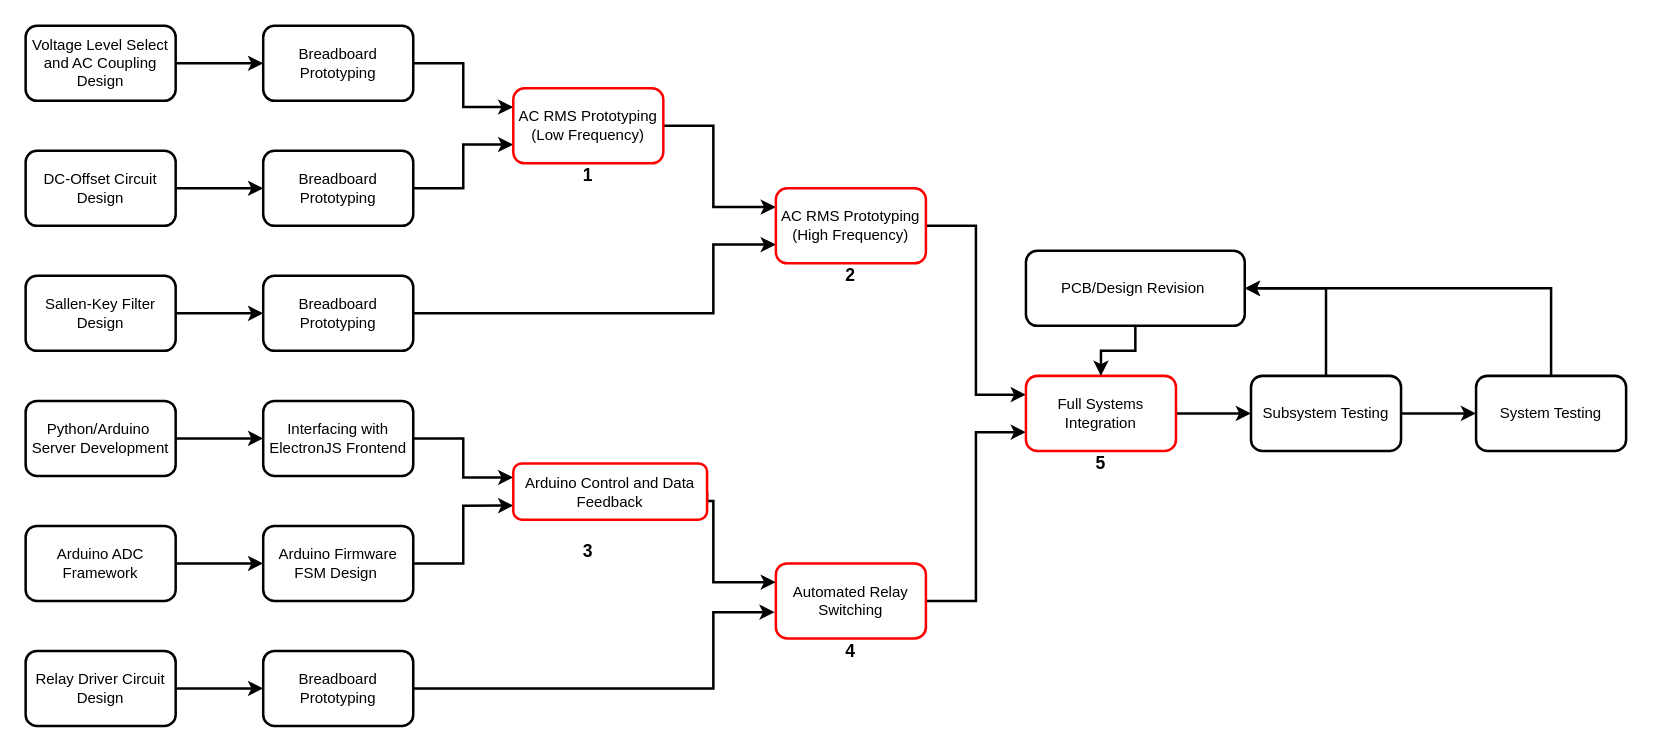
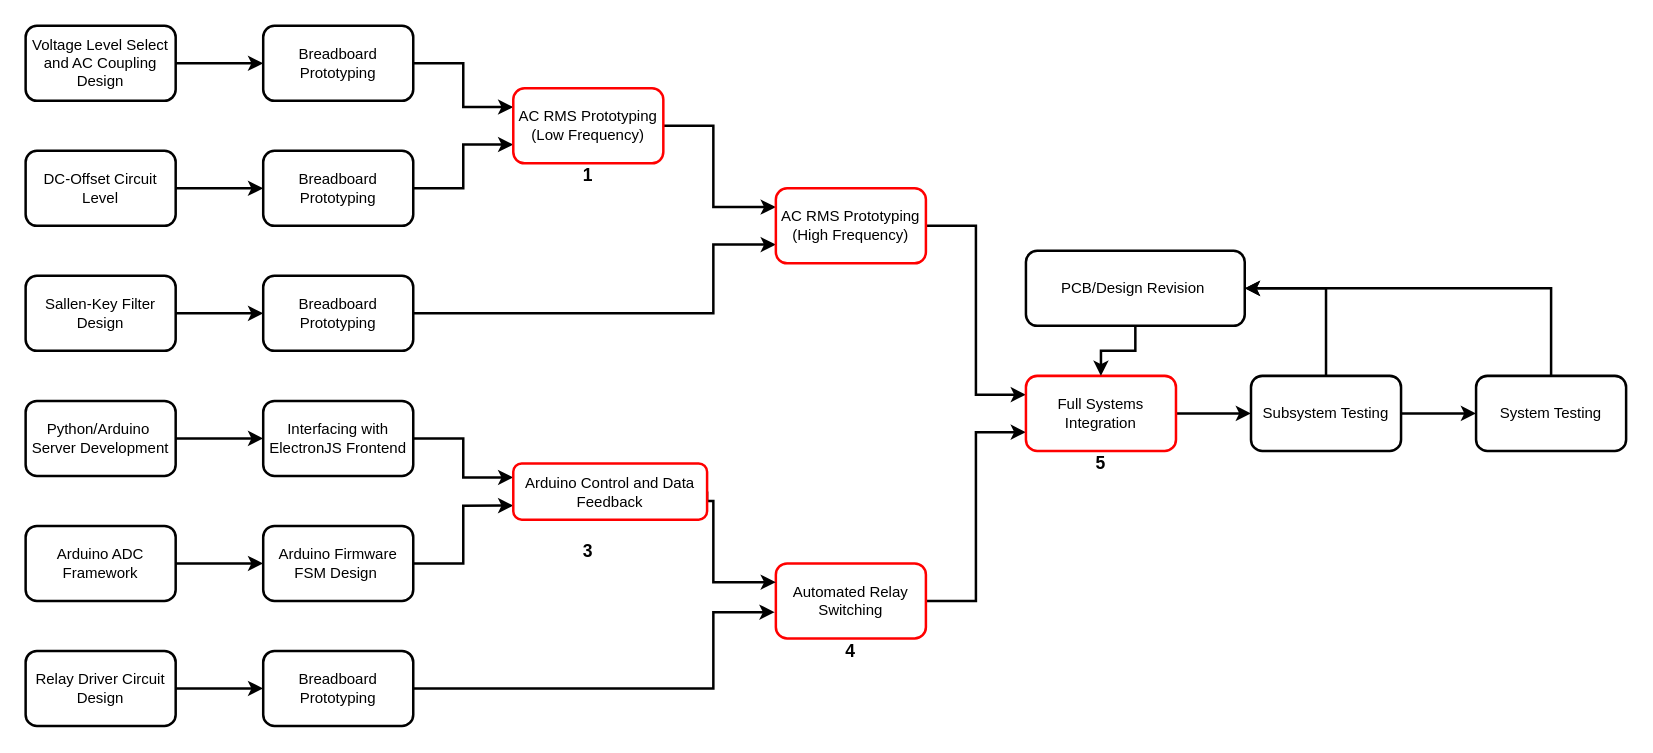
  <mxCell id="0" />
  <mxCell id="1" parent="0" />
  <mxCell id="2" style="edgeStyle=orthogonalEdgeStyle;rounded=0;orthogonalLoop=1;jettySize=auto;html=1;exitX=1;exitY=0.5;exitDx=0;exitDy=0;entryX=0;entryY=0.5;entryDx=0;entryDy=0;strokeWidth=2;" parent="1" source="3" target="11" edge="1"><mxGeometry relative="1" as="geometry" /></mxCell>
  <mxCell id="3" value="Python/Arduino&amp;nbsp; Server Development" style="rounded=1;whiteSpace=wrap;html=1;strokeWidth=2;" parent="1" vertex="1"><mxGeometry x="20" y="320" width="120" height="60" as="geometry" /></mxCell>
  <mxCell id="4" style="edgeStyle=orthogonalEdgeStyle;rounded=0;orthogonalLoop=1;jettySize=auto;html=1;exitX=1;exitY=0.5;exitDx=0;exitDy=0;entryX=0;entryY=0.5;entryDx=0;entryDy=0;strokeWidth=2;" parent="1" source="5" target="17" edge="1"><mxGeometry relative="1" as="geometry" /></mxCell>
  <mxCell id="5" value="Arduino ADC Framework" style="rounded=1;whiteSpace=wrap;html=1;strokeWidth=2;" parent="1" vertex="1"><mxGeometry x="20" y="420" width="120" height="60" as="geometry" /></mxCell>
  <mxCell id="6" style="edgeStyle=orthogonalEdgeStyle;rounded=0;orthogonalLoop=1;jettySize=auto;html=1;exitX=1;exitY=0.5;exitDx=0;exitDy=0;strokeWidth=2;" parent="1" source="7" target="9" edge="1"><mxGeometry relative="1" as="geometry" /></mxCell>
  <mxCell id="7" value="Sallen-Key Filter Design" style="rounded=1;whiteSpace=wrap;html=1;strokeWidth=2;" parent="1" vertex="1"><mxGeometry x="20" y="220" width="120" height="60" as="geometry" /></mxCell>
  <mxCell id="8" style="edgeStyle=orthogonalEdgeStyle;rounded=0;orthogonalLoop=1;jettySize=auto;html=1;exitX=1;exitY=0.5;exitDx=0;exitDy=0;entryX=0;entryY=0.75;entryDx=0;entryDy=0;strokeWidth=2;" parent="1" source="9" target="35" edge="1"><mxGeometry relative="1" as="geometry"><Array as="points"><mxPoint x="570" y="250" /><mxPoint x="570" y="195" /></Array></mxGeometry></mxCell>
  <mxCell id="9" value="Breadboard Prototyping" style="rounded=1;whiteSpace=wrap;html=1;strokeWidth=2;" parent="1" vertex="1"><mxGeometry x="210" y="220" width="120" height="60" as="geometry" /></mxCell>
  <mxCell id="10" style="edgeStyle=orthogonalEdgeStyle;rounded=0;orthogonalLoop=1;jettySize=auto;html=1;exitX=1;exitY=0.5;exitDx=0;exitDy=0;entryX=0;entryY=0.25;entryDx=0;entryDy=0;strokeWidth=2;" parent="1" source="11" target="33" edge="1"><mxGeometry relative="1" as="geometry" /></mxCell>
  <mxCell id="11" value="Interfacing with ElectronJS Frontend" style="rounded=1;whiteSpace=wrap;html=1;strokeWidth=2;" parent="1" vertex="1"><mxGeometry x="210" y="320" width="120" height="60" as="geometry" /></mxCell>
  <mxCell id="12" style="edgeStyle=orthogonalEdgeStyle;rounded=0;orthogonalLoop=1;jettySize=auto;html=1;exitX=1;exitY=0.5;exitDx=0;exitDy=0;strokeWidth=2;" parent="1" source="13" target="25" edge="1"><mxGeometry relative="1" as="geometry" /></mxCell>
- <mxCell id="13" value="DC-Offset Circuit Design" style="rounded=1;whiteSpace=wrap;html=1;strokeWidth=2;" parent="1" vertex="1"><mxGeometry x="20" y="120" width="120" height="60" as="geometry" /></mxCell>
+ <mxCell id="13" value="DC-Offset Circuit Level" style="rounded=1;whiteSpace=wrap;html=1;strokeWidth=2;" parent="1" vertex="1"><mxGeometry x="20" y="120" width="120" height="60" as="geometry" /></mxCell>
  <mxCell id="14" style="edgeStyle=orthogonalEdgeStyle;rounded=0;orthogonalLoop=1;jettySize=auto;html=1;exitX=1;exitY=0.5;exitDx=0;exitDy=0;entryX=0;entryY=0.5;entryDx=0;entryDy=0;strokeWidth=2;" parent="1" source="15" target="21" edge="1"><mxGeometry relative="1" as="geometry" /></mxCell>
  <mxCell id="15" value="Relay Driver Circuit Design" style="rounded=1;whiteSpace=wrap;html=1;strokeWidth=2;" parent="1" vertex="1"><mxGeometry x="20" y="520" width="120" height="60" as="geometry" /></mxCell>
  <mxCell id="16" style="edgeStyle=orthogonalEdgeStyle;rounded=0;orthogonalLoop=1;jettySize=auto;html=1;exitX=1;exitY=0.5;exitDx=0;exitDy=0;entryX=0;entryY=0.75;entryDx=0;entryDy=0;strokeWidth=2;" parent="1" source="17" target="33" edge="1"><mxGeometry relative="1" as="geometry" /></mxCell>
  <mxCell id="17" value="Arduino Firmware FSM Design&amp;nbsp;" style="rounded=1;whiteSpace=wrap;html=1;strokeWidth=2;" parent="1" vertex="1"><mxGeometry x="210" y="420" width="120" height="60" as="geometry" /></mxCell>
  <mxCell id="18" style="edgeStyle=orthogonalEdgeStyle;rounded=0;orthogonalLoop=1;jettySize=auto;html=1;exitX=1;exitY=0.5;exitDx=0;exitDy=0;entryX=0;entryY=0.75;entryDx=0;entryDy=0;strokeWidth=2;" parent="1" source="19" target="37" edge="1"><mxGeometry relative="1" as="geometry" /></mxCell>
  <mxCell id="19" value="Automated Relay Switching" style="rounded=1;whiteSpace=wrap;html=1;strokeWidth=2;strokeColor=#FF0000;" parent="1" vertex="1"><mxGeometry x="620" y="450" width="120" height="60" as="geometry" /></mxCell>
  <mxCell id="20" style="edgeStyle=orthogonalEdgeStyle;rounded=0;orthogonalLoop=1;jettySize=auto;html=1;exitX=1;exitY=0.5;exitDx=0;exitDy=0;entryX=-0.008;entryY=0.65;entryDx=0;entryDy=0;entryPerimeter=0;strokeWidth=2;" parent="1" source="21" target="19" edge="1"><mxGeometry relative="1" as="geometry"><Array as="points"><mxPoint x="570" y="550" /><mxPoint x="570" y="489" /></Array></mxGeometry></mxCell>
  <mxCell id="21" value="Breadboard Prototyping" style="rounded=1;whiteSpace=wrap;html=1;strokeWidth=2;" parent="1" vertex="1"><mxGeometry x="210" y="520" width="120" height="60" as="geometry" /></mxCell>
  <mxCell id="22" style="edgeStyle=orthogonalEdgeStyle;rounded=0;orthogonalLoop=1;jettySize=auto;html=1;exitX=0.5;exitY=0;exitDx=0;exitDy=0;entryX=1;entryY=0.5;entryDx=0;entryDy=0;strokeWidth=2;" edge="1" parent="1" source="23" target="42"><mxGeometry relative="1" as="geometry" /></mxCell>
  <mxCell id="23" value="System Testing" style="rounded=1;whiteSpace=wrap;html=1;strokeWidth=2;" parent="1" vertex="1"><mxGeometry x="1180" y="300" width="120" height="60" as="geometry" /></mxCell>
  <mxCell id="24" style="edgeStyle=orthogonalEdgeStyle;rounded=0;orthogonalLoop=1;jettySize=auto;html=1;exitX=1;exitY=0.5;exitDx=0;exitDy=0;entryX=0;entryY=0.75;entryDx=0;entryDy=0;strokeWidth=2;" parent="1" source="25" target="31" edge="1"><mxGeometry relative="1" as="geometry" /></mxCell>
  <mxCell id="25" value="Breadboard Prototyping" style="rounded=1;whiteSpace=wrap;html=1;strokeWidth=2;" parent="1" vertex="1"><mxGeometry x="210" y="120" width="120" height="60" as="geometry" /></mxCell>
  <mxCell id="26" style="edgeStyle=orthogonalEdgeStyle;rounded=0;orthogonalLoop=1;jettySize=auto;html=1;exitX=1;exitY=0.5;exitDx=0;exitDy=0;entryX=0;entryY=0.5;entryDx=0;entryDy=0;strokeWidth=2;" parent="1" source="27" target="29" edge="1"><mxGeometry relative="1" as="geometry" /></mxCell>
  <mxCell id="27" value="Voltage Level Select and AC Coupling Design" style="rounded=1;whiteSpace=wrap;html=1;strokeWidth=2;" parent="1" vertex="1"><mxGeometry x="20" y="20" width="120" height="60" as="geometry" /></mxCell>
  <mxCell id="28" style="edgeStyle=orthogonalEdgeStyle;rounded=0;orthogonalLoop=1;jettySize=auto;html=1;exitX=1;exitY=0.5;exitDx=0;exitDy=0;entryX=0;entryY=0.25;entryDx=0;entryDy=0;strokeWidth=2;" parent="1" source="29" target="31" edge="1"><mxGeometry relative="1" as="geometry" /></mxCell>
  <mxCell id="29" value="Breadboard Prototyping" style="rounded=1;whiteSpace=wrap;html=1;strokeWidth=2;" parent="1" vertex="1"><mxGeometry x="210" y="20" width="120" height="60" as="geometry" /></mxCell>
  <mxCell id="30" style="edgeStyle=orthogonalEdgeStyle;rounded=0;orthogonalLoop=1;jettySize=auto;html=1;exitX=1;exitY=0.5;exitDx=0;exitDy=0;entryX=0;entryY=0.25;entryDx=0;entryDy=0;strokeWidth=2;" parent="1" source="31" target="35" edge="1"><mxGeometry relative="1" as="geometry"><Array as="points"><mxPoint x="570" y="100" /><mxPoint x="570" y="165" /></Array></mxGeometry></mxCell>
  <mxCell id="31" value="AC RMS Prototyping&lt;br&gt;(Low Frequency)" style="rounded=1;whiteSpace=wrap;html=1;strokeWidth=2;strokeColor=#FF0000;" parent="1" vertex="1"><mxGeometry x="410" y="70" width="120" height="60" as="geometry" /></mxCell>
  <mxCell id="32" style="edgeStyle=orthogonalEdgeStyle;rounded=0;orthogonalLoop=1;jettySize=auto;html=1;exitX=1;exitY=0.5;exitDx=0;exitDy=0;entryX=0;entryY=0.25;entryDx=0;entryDy=0;strokeWidth=2;" parent="1" source="33" target="19" edge="1"><mxGeometry relative="1" as="geometry"><Array as="points"><mxPoint x="570" y="400" /><mxPoint x="570" y="465" /></Array></mxGeometry></mxCell>
  <mxCell id="33" value="Arduino Control and Data Feedback" style="rounded=1;whiteSpace=wrap;html=1;strokeWidth=2;strokeColor=#FF0000;" parent="1" vertex="1"><mxGeometry x="410" y="370" width="155" height="45" as="geometry" /></mxCell>
  <mxCell id="34" style="edgeStyle=orthogonalEdgeStyle;rounded=0;orthogonalLoop=1;jettySize=auto;html=1;exitX=1;exitY=0.5;exitDx=0;exitDy=0;entryX=0;entryY=0.25;entryDx=0;entryDy=0;strokeWidth=2;" parent="1" source="35" target="37" edge="1"><mxGeometry relative="1" as="geometry"><Array as="points"><mxPoint x="780" y="180" /><mxPoint x="780" y="315" /></Array></mxGeometry></mxCell>
  <mxCell id="35" value="AC RMS Prototyping&lt;br&gt;(High Frequency)" style="rounded=1;whiteSpace=wrap;html=1;strokeWidth=2;strokeColor=#FF0000;" parent="1" vertex="1"><mxGeometry x="620" y="150" width="120" height="60" as="geometry" /></mxCell>
  <mxCell id="36" style="edgeStyle=orthogonalEdgeStyle;rounded=0;orthogonalLoop=1;jettySize=auto;html=1;exitX=1;exitY=0.5;exitDx=0;exitDy=0;entryX=0;entryY=0.5;entryDx=0;entryDy=0;strokeWidth=2;" edge="1" parent="1" source="37" target="40"><mxGeometry relative="1" as="geometry" /></mxCell>
  <mxCell id="37" value="Full Systems Integration" style="rounded=1;whiteSpace=wrap;html=1;strokeWidth=2;strokeColor=#FF0000;" parent="1" vertex="1"><mxGeometry x="820" y="300" width="120" height="60" as="geometry" /></mxCell>
  <mxCell id="38" style="edgeStyle=orthogonalEdgeStyle;rounded=0;orthogonalLoop=1;jettySize=auto;html=1;exitX=1;exitY=0.5;exitDx=0;exitDy=0;entryX=0;entryY=0.5;entryDx=0;entryDy=0;strokeWidth=2;" edge="1" parent="1" source="40" target="23"><mxGeometry relative="1" as="geometry" /></mxCell>
  <mxCell id="39" style="edgeStyle=orthogonalEdgeStyle;rounded=0;orthogonalLoop=1;jettySize=auto;html=1;exitX=0.5;exitY=0;exitDx=0;exitDy=0;entryX=1;entryY=0.5;entryDx=0;entryDy=0;strokeWidth=2;" edge="1" parent="1" source="40" target="42"><mxGeometry relative="1" as="geometry" /></mxCell>
  <mxCell id="40" value="Subsystem Testing" style="rounded=1;whiteSpace=wrap;html=1;strokeWidth=2;" vertex="1" parent="1"><mxGeometry x="1000" y="300" width="120" height="60" as="geometry" /></mxCell>
  <mxCell id="41" style="edgeStyle=orthogonalEdgeStyle;rounded=0;orthogonalLoop=1;jettySize=auto;html=1;exitX=0.5;exitY=1;exitDx=0;exitDy=0;entryX=0.5;entryY=0;entryDx=0;entryDy=0;strokeWidth=2;" edge="1" parent="1" source="42" target="37"><mxGeometry relative="1" as="geometry" /></mxCell>
  <mxCell id="42" value="PCB/Design Revision&amp;nbsp;" style="rounded=1;whiteSpace=wrap;html=1;strokeWidth=2;" vertex="1" parent="1"><mxGeometry x="820" y="200" width="175" height="60" as="geometry" /></mxCell>
  <mxCell id="43" value="&lt;b&gt;&lt;font style=&quot;font-size: 14px&quot;&gt;1&lt;/font&gt;&lt;/b&gt;" style="text;html=1;strokeColor=none;fillColor=none;align=center;verticalAlign=middle;whiteSpace=wrap;rounded=0;" vertex="1" parent="1"><mxGeometry x="450" y="130" width="40" height="20" as="geometry" /></mxCell>
- <mxCell id="44" value="&lt;b&gt;&lt;font style=&quot;font-size: 14px&quot;&gt;2&lt;/font&gt;&lt;/b&gt;" style="text;html=1;strokeColor=none;fillColor=none;align=center;verticalAlign=middle;whiteSpace=wrap;rounded=0;" vertex="1" parent="1"><mxGeometry x="660" y="210" width="40" height="20" as="geometry" /></mxCell>
  <mxCell id="45" value="&lt;b&gt;&lt;font style=&quot;font-size: 14px&quot;&gt;3&lt;/font&gt;&lt;/b&gt;" style="text;html=1;strokeColor=none;fillColor=none;align=center;verticalAlign=middle;whiteSpace=wrap;rounded=0;" vertex="1" parent="1"><mxGeometry x="450" y="430" width="40" height="20" as="geometry" /></mxCell>
  <mxCell id="46" value="&lt;span style=&quot;font-size: 14px&quot;&gt;&lt;b&gt;4&lt;/b&gt;&lt;/span&gt;" style="text;html=1;strokeColor=none;fillColor=none;align=center;verticalAlign=middle;whiteSpace=wrap;rounded=0;" vertex="1" parent="1"><mxGeometry x="660" y="510" width="40" height="20" as="geometry" /></mxCell>
  <mxCell id="47" value="&lt;b&gt;&lt;font style=&quot;font-size: 14px&quot;&gt;5&lt;/font&gt;&lt;/b&gt;" style="text;html=1;strokeColor=none;fillColor=none;align=center;verticalAlign=middle;whiteSpace=wrap;rounded=0;" vertex="1" parent="1"><mxGeometry x="860" y="360" width="40" height="20" as="geometry" /></mxCell>
